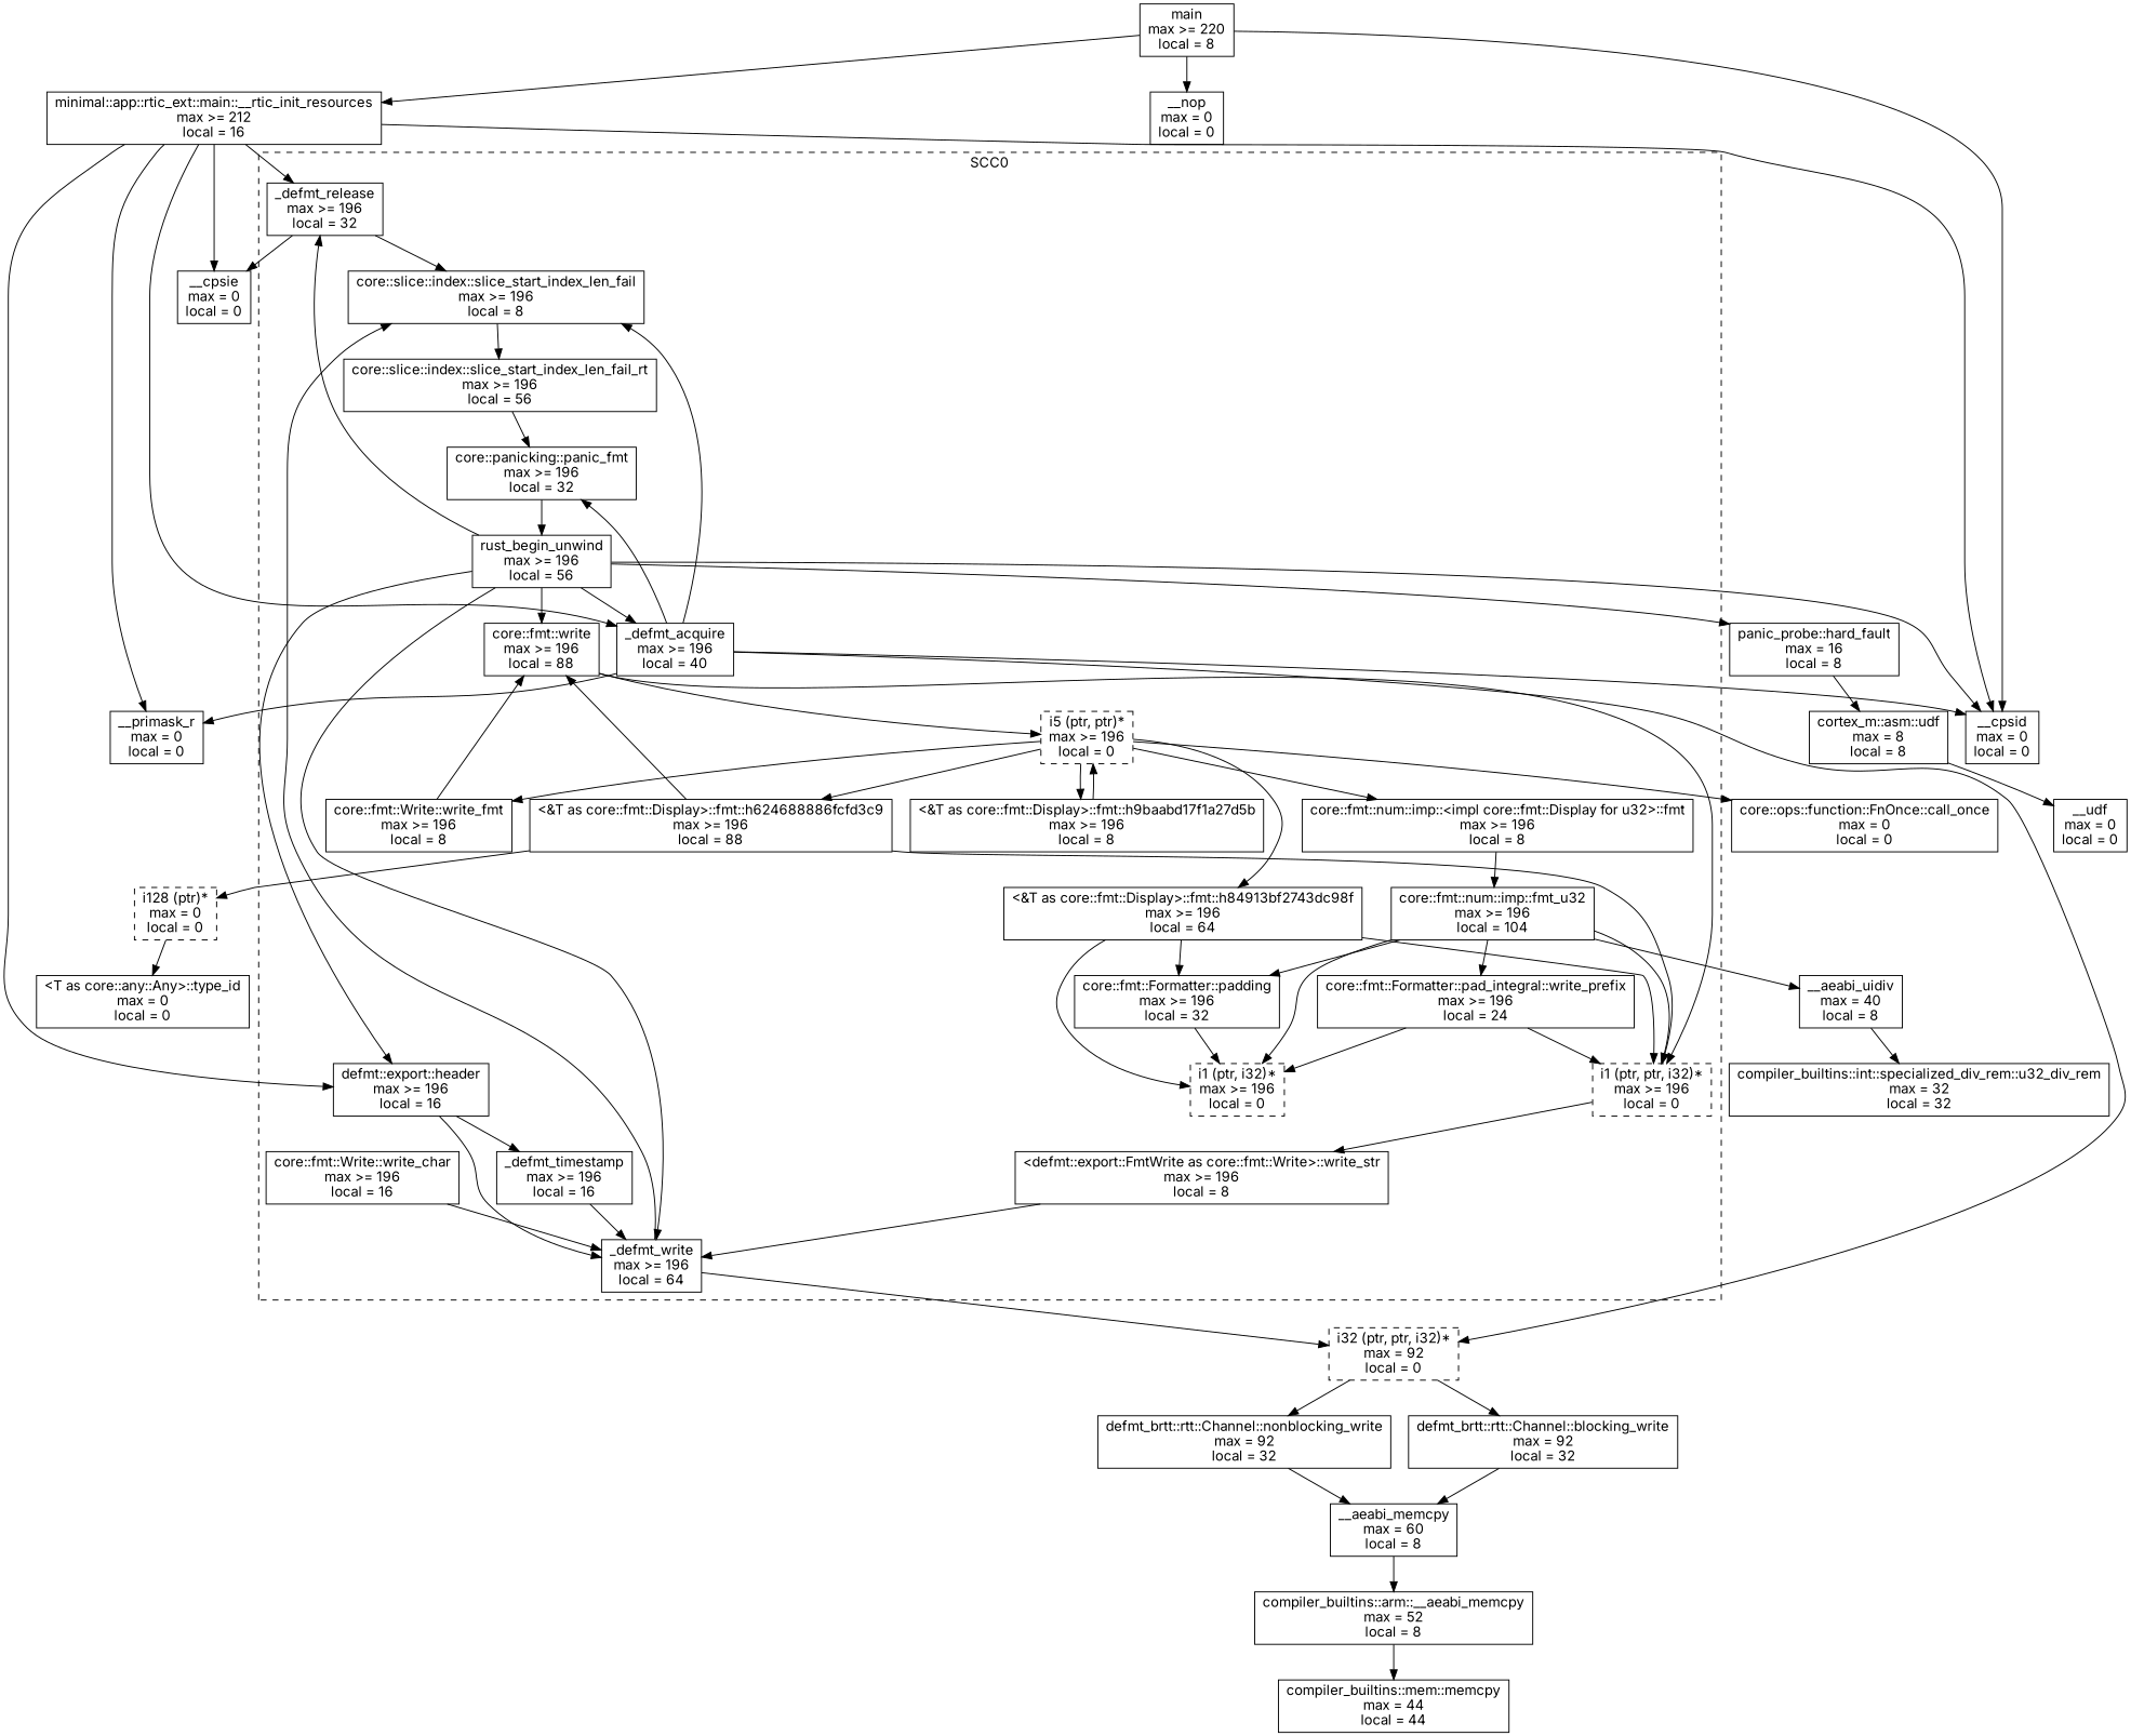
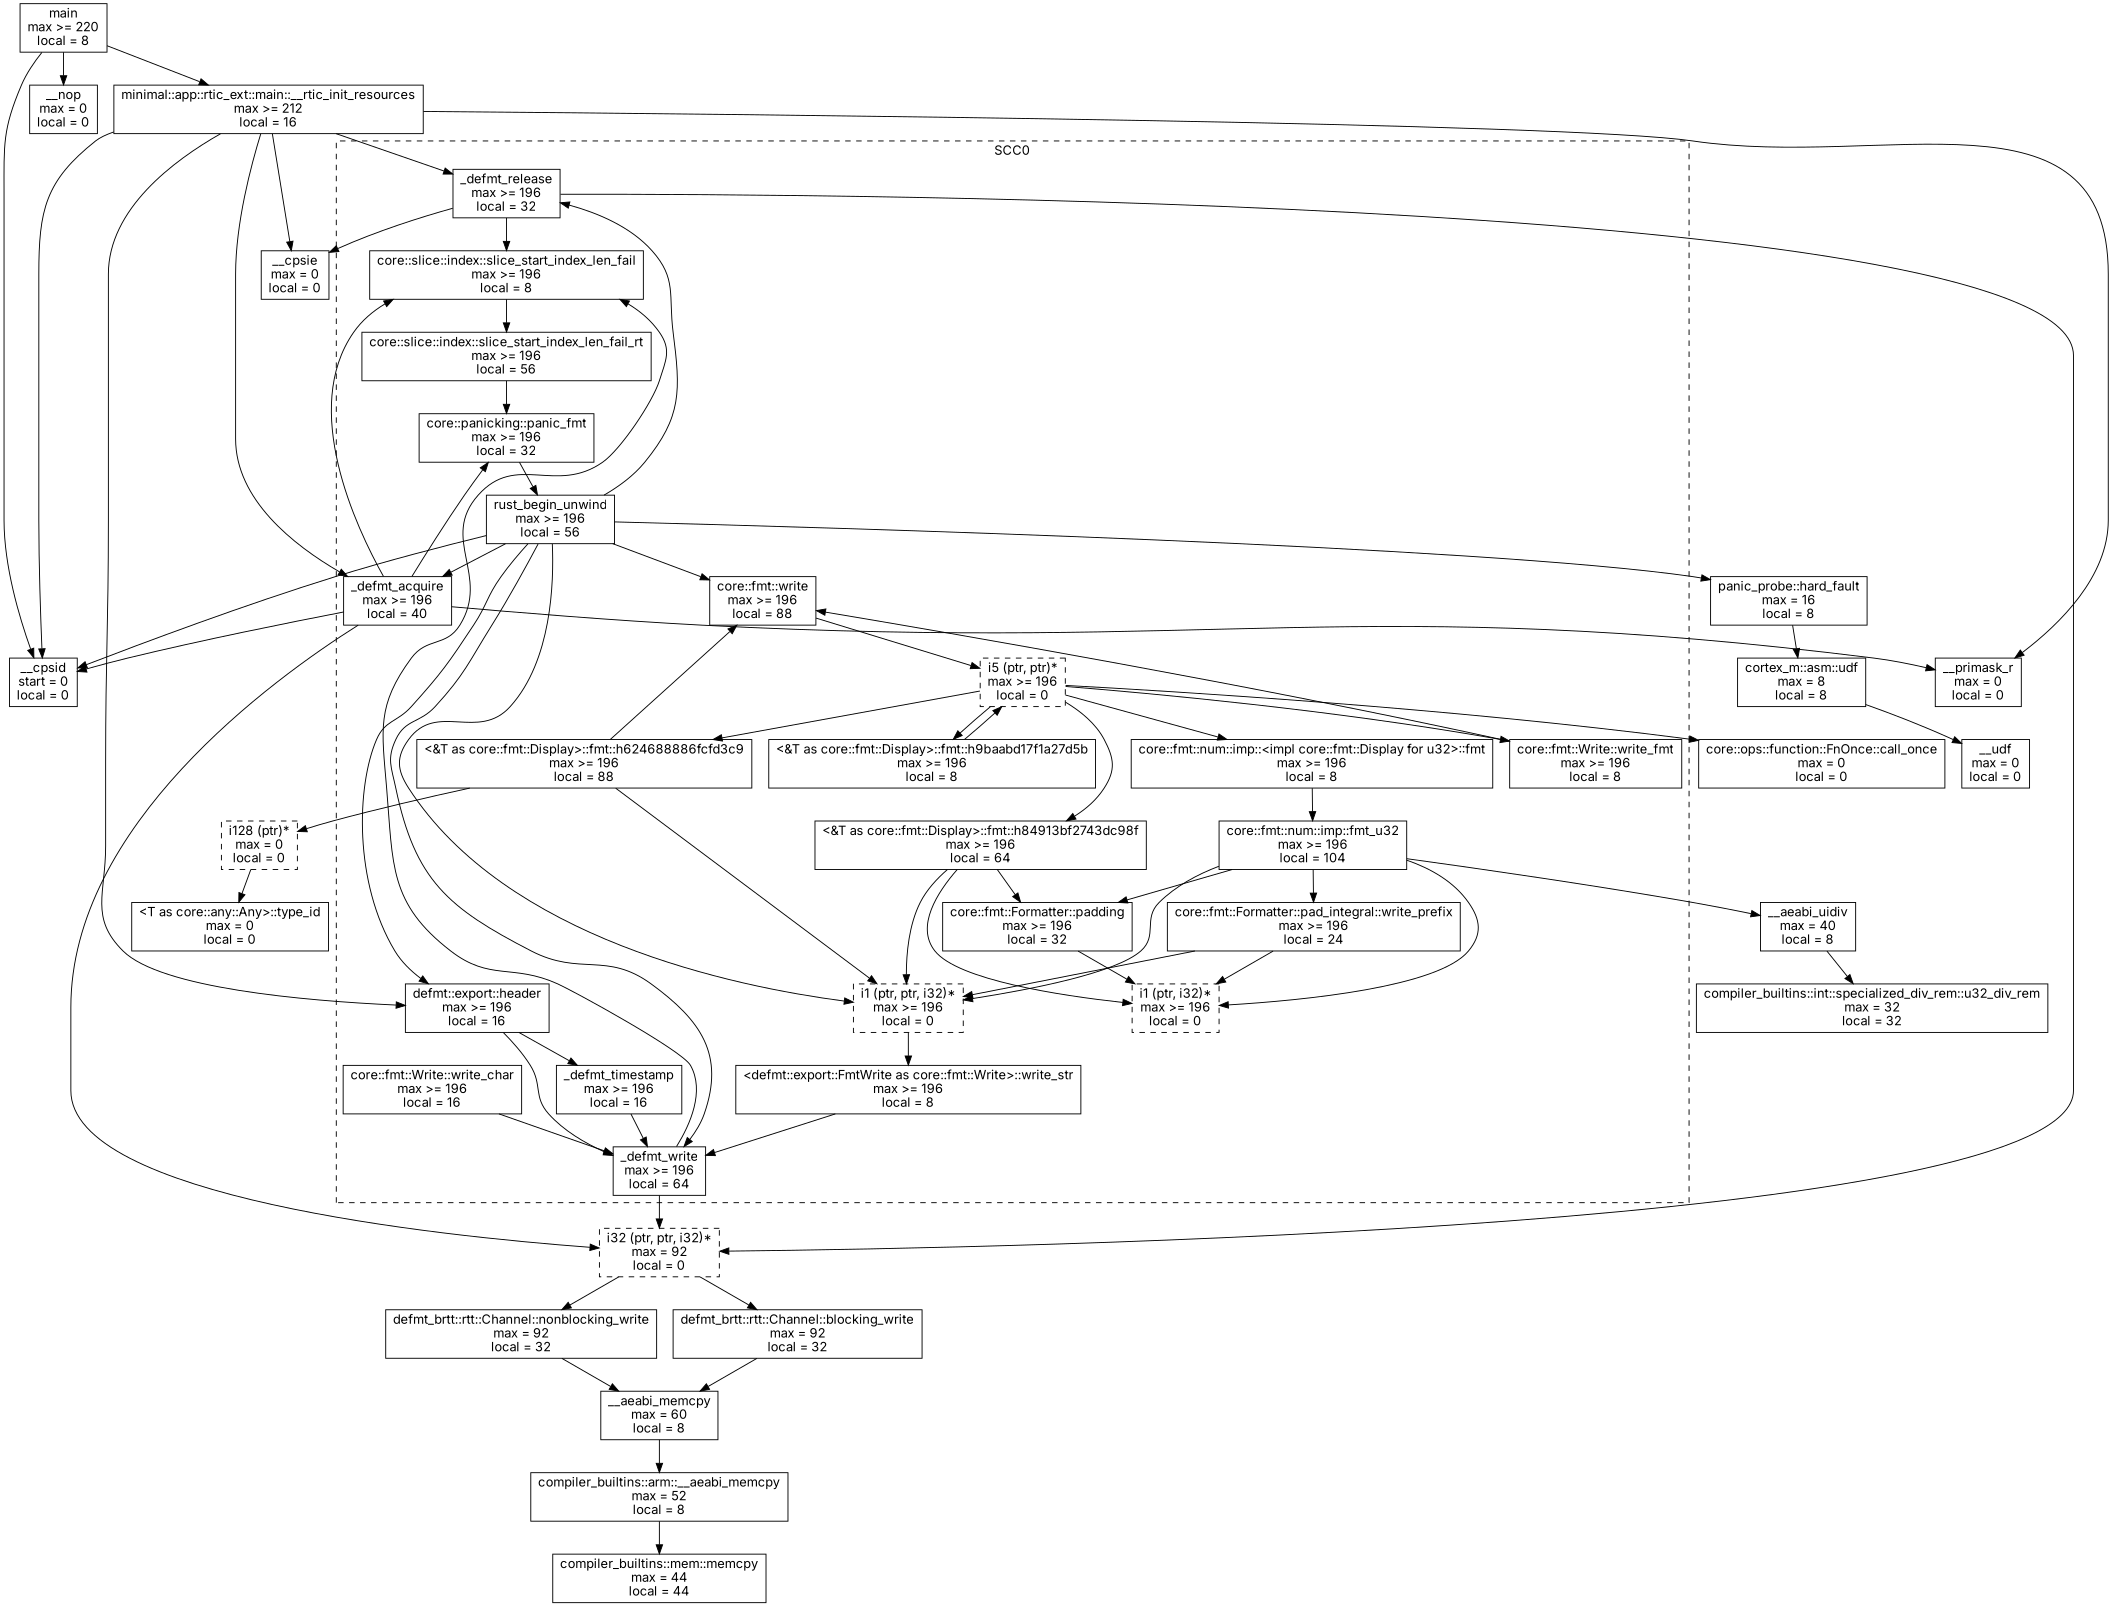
  digraph {
    fontname=Inter
    node [fontname=Inter shape=box]
    edge [fontname=Inter]
    n1 [label="_defmt_release\nmax >= 196\nlocal = 32"]
    n2 [label="defmt::export::header\nmax >= 196\nlocal = 16"]
    n3 [label="_defmt_acquire\nmax >= 196\nlocal = 40"]
    n4 [label="core::slice::index::slice_start_index_len_fail\nmax >= 196\nlocal = 8"]
    n5 [label="core::panicking::panic_fmt\nmax >= 196\nlocal = 32"]
    n6 [label="rust_begin_unwind\nmax >= 196\nlocal = 56"]
    n7 [label="core::fmt::write\nmax >= 196\nlocal = 88"]
    n8 [label="_defmt_write\nmax >= 196\nlocal = 64"]
    n9 [label="_defmt_timestamp\nmax >= 196\nlocal = 16"]
    n10 [label="core::slice::index::slice_start_index_len_fail_rt\nmax >= 196\nlocal = 56"]
    n11 [label="i5 (ptr, ptr)*\nmax >= 196\nlocal = 0" style=dashed]
    n12 [label="i1 (ptr, ptr, i32)*\nmax >= 196\nlocal = 0" style=dashed]
    n13 [label="<defmt::export::FmtWrite as core::fmt::Write>::write_str\nmax >= 196\nlocal = 8"]
    n14 [label="<&T as core::fmt::Display>::fmt::h624688886fcfd3c9\nmax >= 196\nlocal = 88"]
    n15 [label="core::fmt::Write::write_fmt\nmax >= 196\nlocal = 8"]
    n16 [label="<&T as core::fmt::Display>::fmt::h9baabd17f1a27d5b\nmax >= 196\nlocal = 8"]
    n17 [label="<&T as core::fmt::Display>::fmt::h84913bf2743dc98f\nmax >= 196\nlocal = 64"]
    n18 [label="core::fmt::num::imp::<impl core::fmt::Display for u32>::fmt\nmax >= 196\nlocal = 8"]
    n19 [label="core::fmt::num::imp::fmt_u32\nmax >= 196\nlocal = 104"]
    n20 [label="i1 (ptr, i32)*\nmax >= 196\nlocal = 0" style=dashed]
    n21 [label="core::fmt::Formatter::padding\nmax >= 196\nlocal = 32"]
    n22 [label="core::fmt::Formatter::pad_integral::write_prefix\nmax >= 196\nlocal = 24"]
    n23 [label="core::fmt::Write::write_char\nmax >= 196\nlocal = 16"]
    n24 [label="__cpsie\nmax = 0\nlocal = 0"]
    n25 [label="i32 (ptr, ptr, i32)*\nmax = 92\nlocal = 0" style=dashed]
-   n26 [label="__cpsid\nmax = 0\nlocal = 0"]
+   n26 [label="__cpsid\nstart = 0\nlocal = 0"]
    n27 [label="__primask_r\nmax = 0\nlocal = 0"]
    n28 [label="panic_probe::hard_fault\nmax = 16\nlocal = 8"]
    n29 [label="core::ops::function::FnOnce::call_once\nmax = 0\nlocal = 0"]
    n30 [label="i128 (ptr)*\nmax = 0\nlocal = 0" style=dashed]
    n31 [label="__aeabi_uidiv\nmax = 40\nlocal = 8"]
    n32 [label="main\nmax >= 220\nlocal = 8"]
    n33 [label="__nop\nmax = 0\nlocal = 0"]
    n34 [label="minimal::app::rtic_ext::main::__rtic_init_resources\nmax >= 212\nlocal = 16"]
    n35 [label="defmt_brtt::rtt::Channel::nonblocking_write\nmax = 92\nlocal = 32"]
    n36 [label="defmt_brtt::rtt::Channel::blocking_write\nmax = 92\nlocal = 32"]
    n37 [label="__aeabi_memcpy\nmax = 60\nlocal = 8"]
    n38 [label="cortex_m::asm::udf\nmax = 8\nlocal = 8"]
    n39 [label="__udf\nmax = 0\nlocal = 0"]
    n40 [label="compiler_builtins::arm::__aeabi_memcpy\nmax = 52\nlocal = 8"]
    n41 [label="compiler_builtins::mem::memcpy\nmax = 44\nlocal = 44"]
    n42 [label="<T as core::any::Any>::type_id\nmax = 0\nlocal = 0"]
    n43 [label="compiler_builtins::int::specialized_div_rem::u32_div_rem\nmax = 32\nlocal = 32"]
    subgraph cluster_1 {
      label=SCC0
      style=dashed
      n1
      n2
      n3
      n4
      n5
      n6
      n7
      n8
      n9
      n10
      n11
      n12
      n13
      n14
      n15
      n16
      n17
      n18
      n19
      n20
      n21
      n22
      n23
    }
    n1 -> n4
    n1 -> n24
+   n1 -> n25
    n2 -> n8
    n2 -> n9
    n3 -> n4
    n3 -> n5
    n3 -> n25
    n3 -> n26
    n3 -> n27
    n4 -> n10
    n5 -> n6
    n6 -> n1
    n6 -> n2
    n6 -> n3
    n6 -> n7
    n6 -> n8
    n6 -> n26
    n6 -> n28
    n7 -> n11
-   n7 -> n12
+   n6 -> n12
    n8 -> n4
    n8 -> n25
    n9 -> n8
    n10 -> n5
    n11 -> n14
    n11 -> n15
    n11 -> n16
    n11 -> n17
    n11 -> n18
    n11 -> n29
    n12 -> n13
    n13 -> n8
    n14 -> n7
    n14 -> n12
    n14 -> n30
    n15 -> n7
    n16 -> n11
    n17 -> n12
    n17 -> n20
    n17 -> n21
    n18 -> n19
    n19 -> n12
    n19 -> n20
    n19 -> n21
    n19 -> n22
    n19 -> n31
    n21 -> n20
    n22 -> n12
    n22 -> n20
    n23 -> n8
    n25 -> n35
    n25 -> n36
    n28 -> n38
    n30 -> n42
    n31 -> n43
    n32 -> n26
    n32 -> n33
    n32 -> n34
    n34 -> n1
    n34 -> n2
    n34 -> n3
    n34 -> n24
    n34 -> n26
    n34 -> n27
    n35 -> n37
    n36 -> n37
    n37 -> n40
    n38 -> n39
    n40 -> n41
  }
